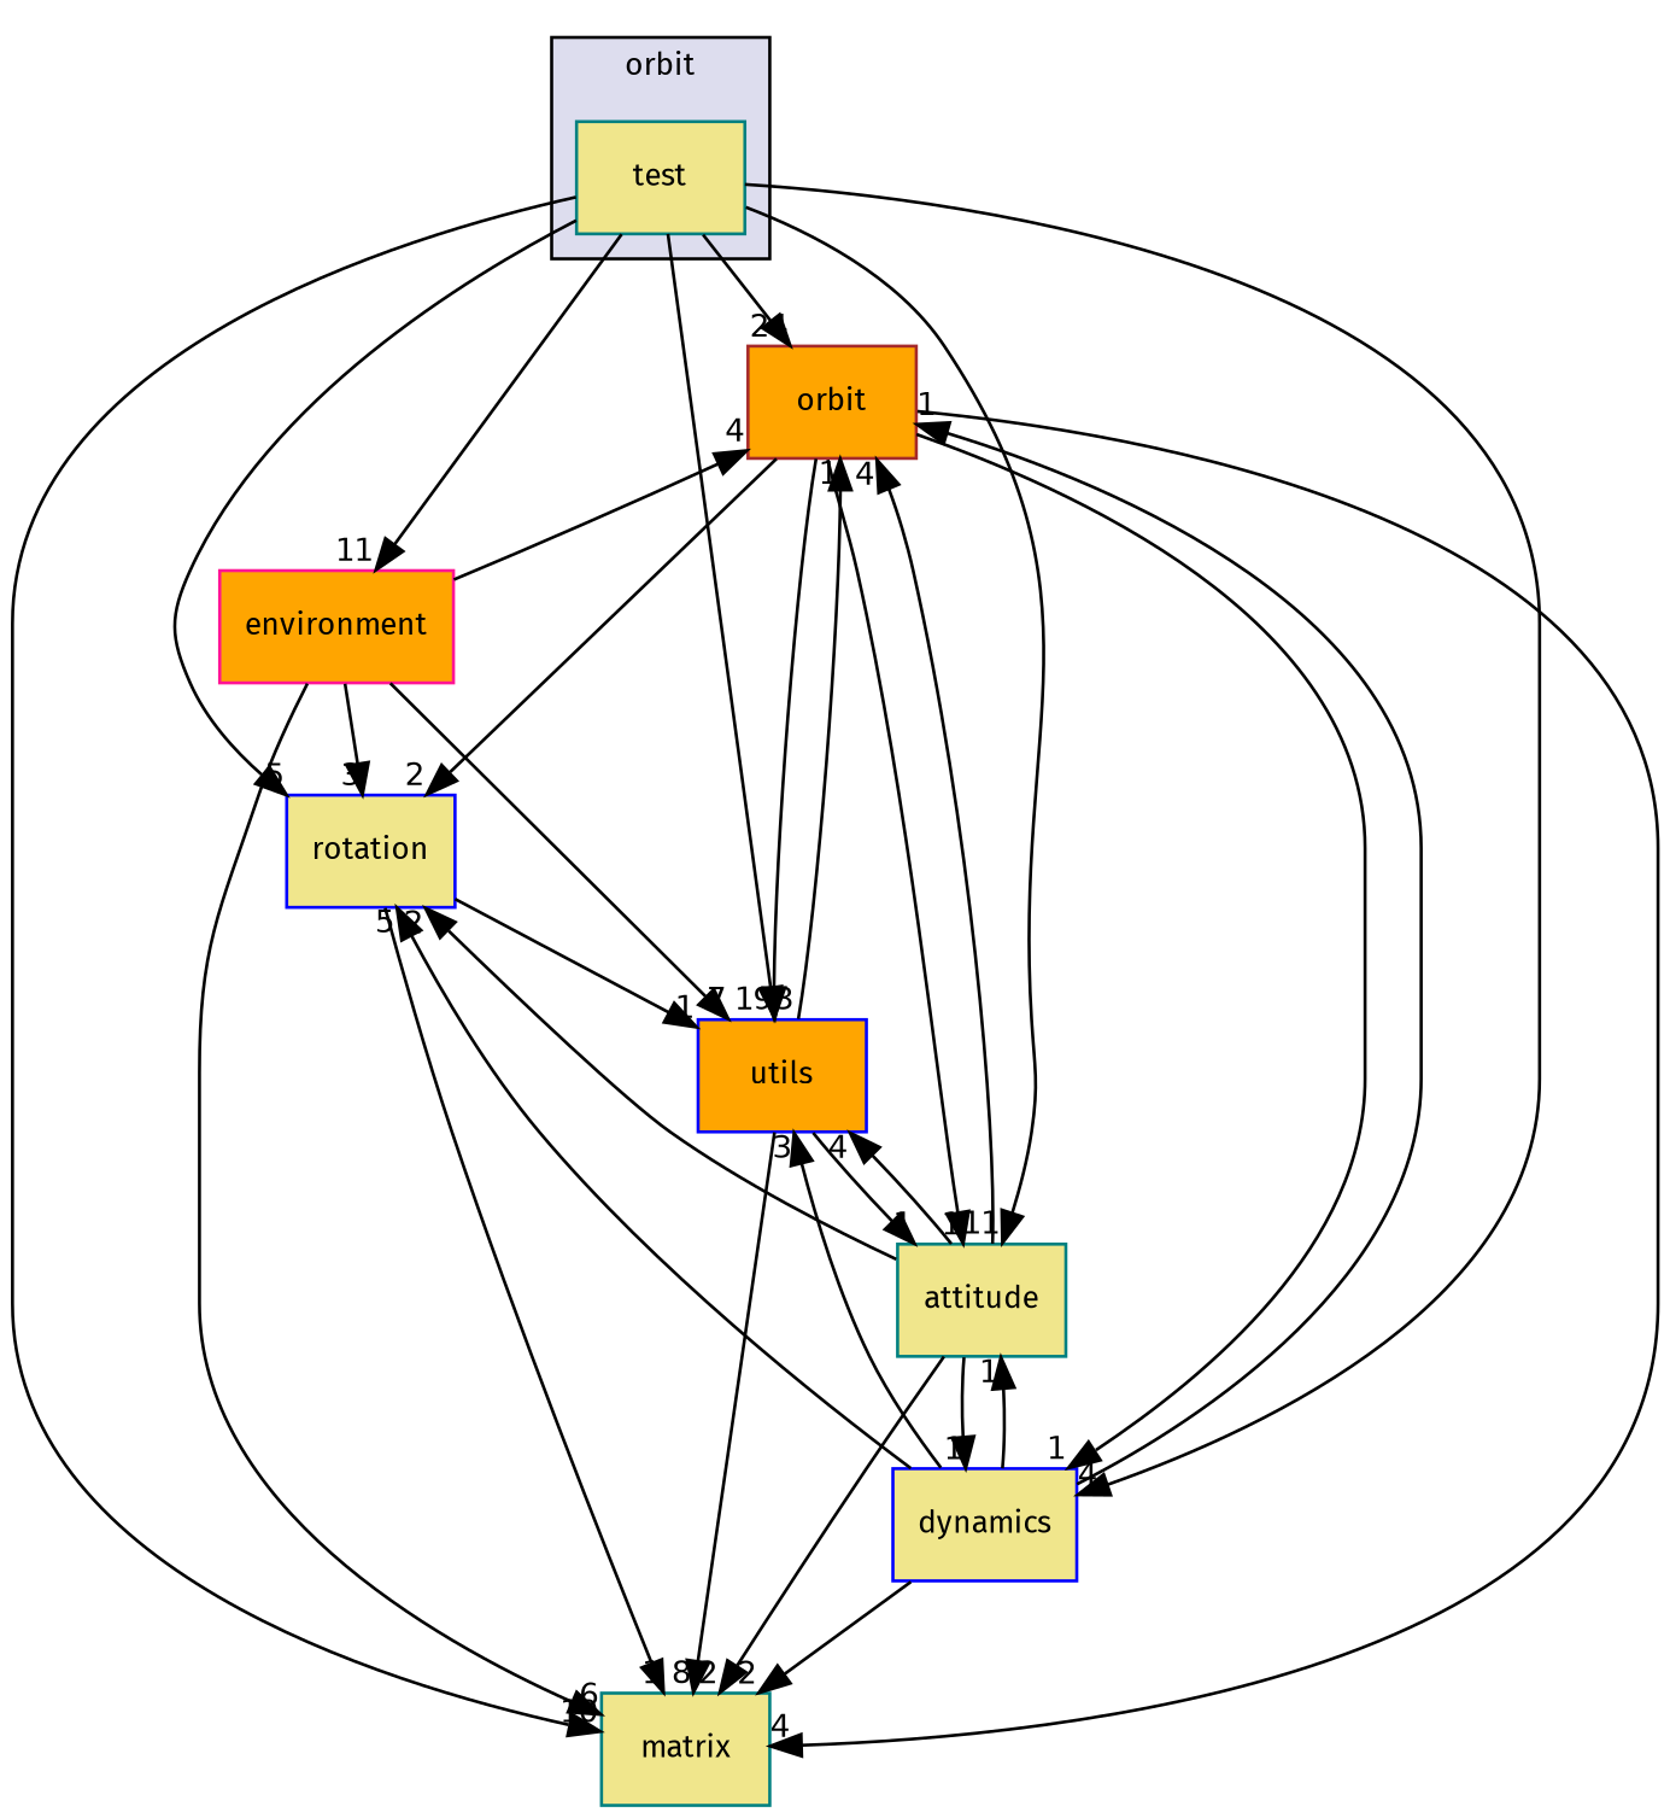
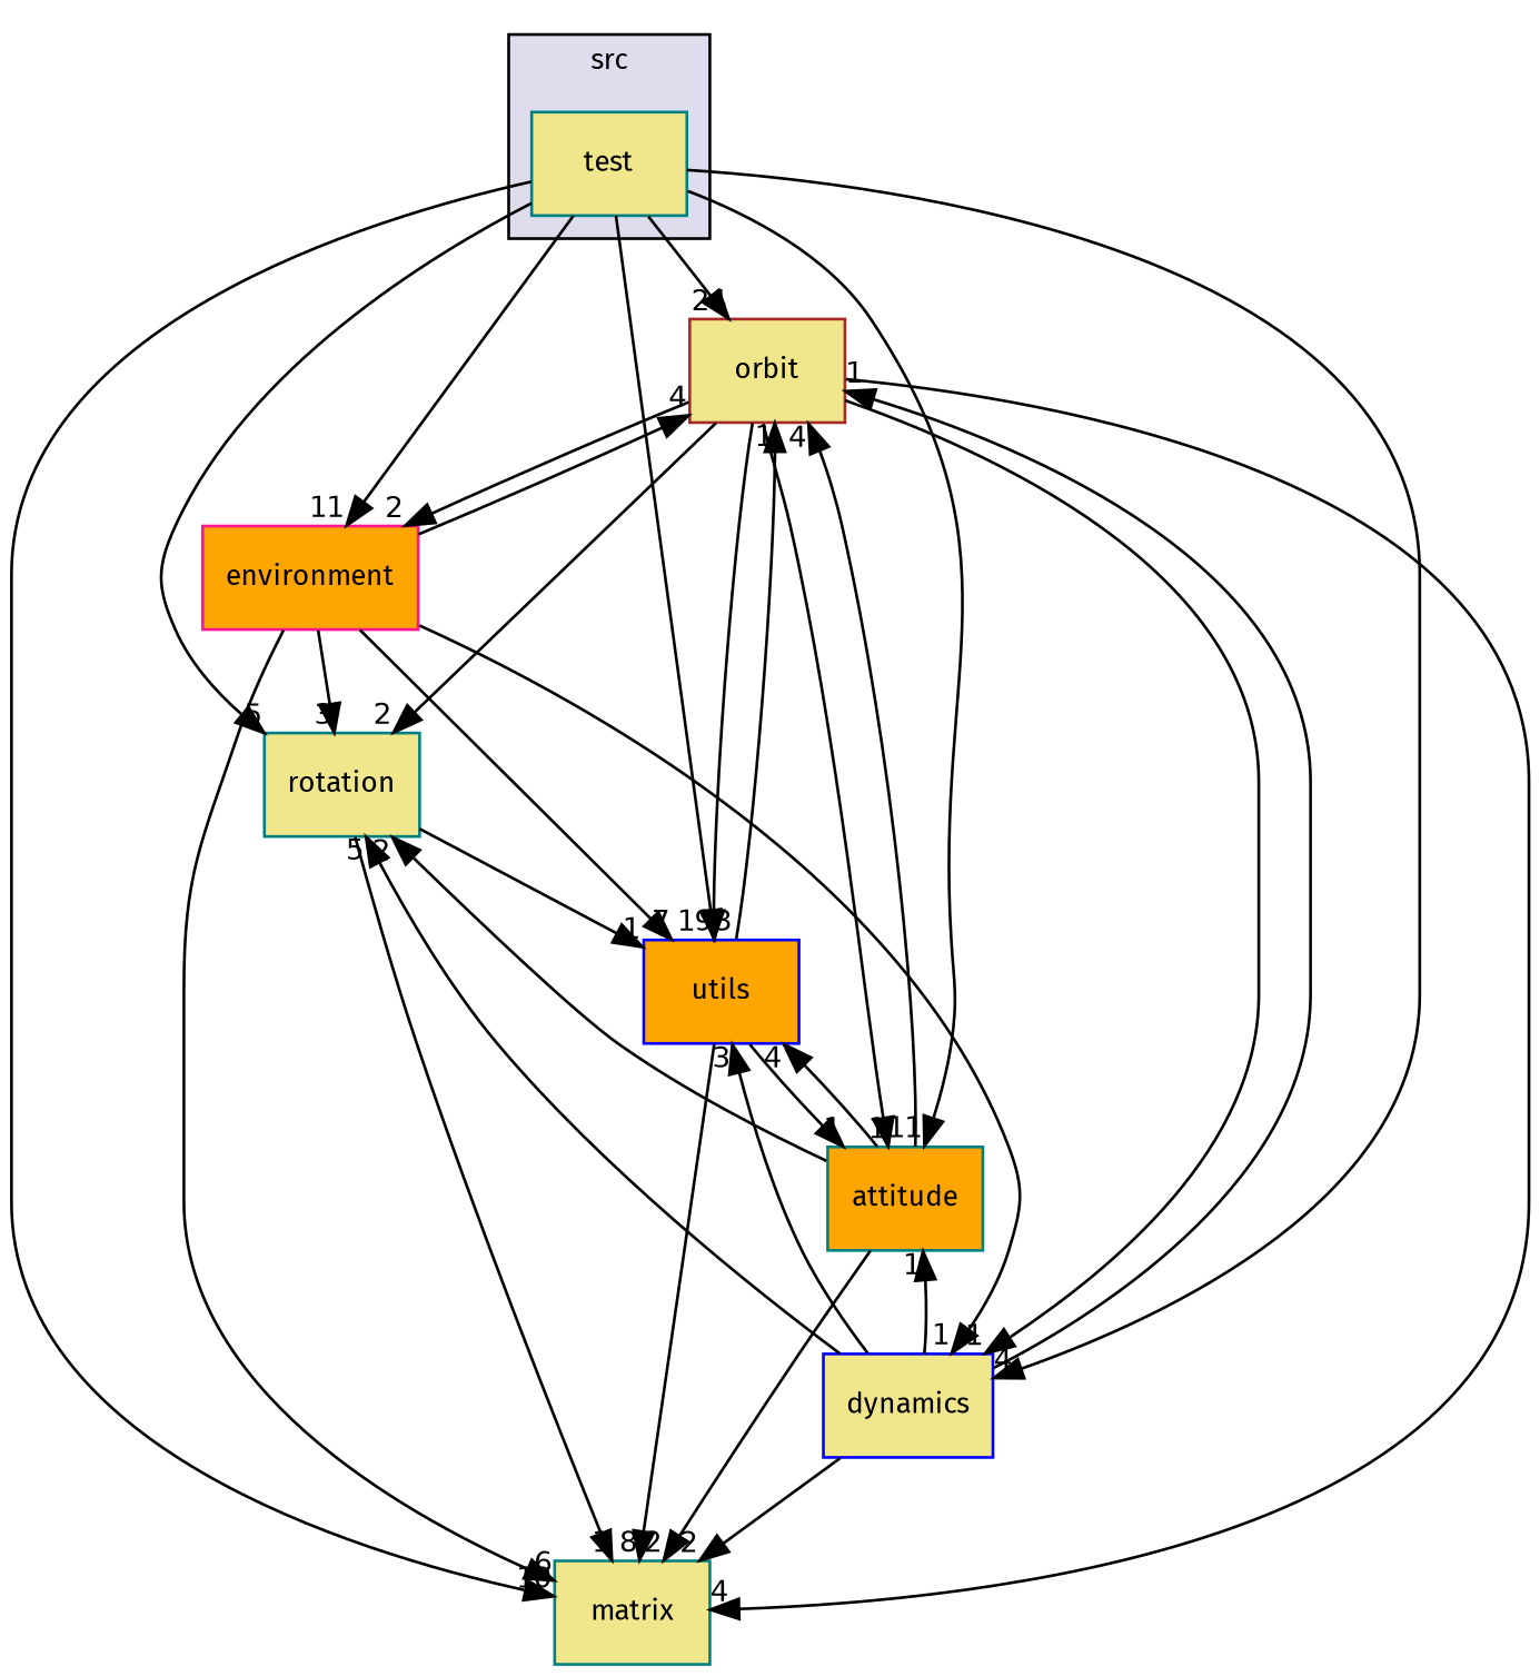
  digraph {
    compound=true
    fontname="Fira Sans"
    node [color=teal fillcolor=khaki fontname="Fira Sans" fontsize=10 shape=box style=filled]
    edge [fontname="Fira Sans" headlabel=1 labeldistance=1.5 labelfontname=Helvetica labelfontsize=10]
    n1 [label=test pencolor=black]
-   n2 [color=brown fillcolor=orange label=orbit]
-   n3 [color=blue label=rotation]
+   n2 [color=brown label=orbit]
+   n3 [label=rotation]
    n4 [label=matrix]
    n5 [color=deeppink fillcolor=orange label=environment]
-   n6 [label=attitude]
+   n6 [fillcolor=orange label=attitude]
    n7 [color=blue label=dynamics]
    n8 [color=blue fillcolor=orange label=utils]
    subgraph cluster_1 {
      bgcolor="#ddddee"
      fontsize=10
-     label=orbit
+     label=src
      pencolor=black
      n1
    }
    n1 -> n2 [headlabel=24]
    n1 -> n3 [headlabel=5]
    n1 -> n4 [headlabel=10]
    n1 -> n5 [headlabel=11]
    n1 -> n6 [headlabel=11]
    n1 -> n7 [headlabel=4]
    n1 -> n8 [headlabel=19]
    n2 -> n3 [headlabel=2]
    n2 -> n4 [headlabel=4]
+   n2 -> n5 [headlabel=2]
    n2 -> n6
    n2 -> n7
    n2 -> n8 [headlabel=3]
    n3 -> n4
    n3 -> n8
    n5 -> n2 [headlabel=4]
    n5 -> n3 [headlabel=3]
    n5 -> n4 [headlabel=6]
    n5 -> n8 [headlabel=7]
    n6 -> n2 [headlabel=4]
    n6 -> n3 [headlabel=2]
    n6 -> n4 [headlabel=2]
-   n6 -> n7
+   n5 -> n7
    n6 -> n8 [headlabel=4]
    n7 -> n2
    n7 -> n3 [headlabel=5]
    n7 -> n4 [headlabel=2]
    n7 -> n6
    n7 -> n8 [headlabel=3]
    n8 -> n2
    n8 -> n4 [headlabel=8]
    n8 -> n6
  }
